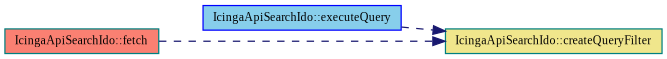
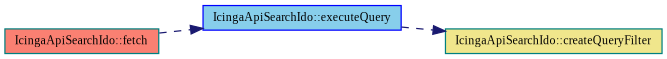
  digraph {
    fontname="Liberation Serif"
    rankdir=LR
    node [color=teal fontname="Liberation Serif" fontsize=10 shape=record style=filled]
    edge [color=midnightblue fontname="Liberation Serif" fontsize=10 labelfontname=FreeSans labelfontsize=10 style=dashed]
    n1 [fillcolor=salmon fontcolor=black height=0.2 label="IcingaApiSearchIdo::fetch" width=0.4]
    n2 [color=blue fillcolor=skyblue height=0.2 label="IcingaApiSearchIdo::executeQuery" width=0.4]
    n3 [fillcolor=khaki height=0.2 label="IcingaApiSearchIdo::createQueryFilter" width=0.4]
-   n1 -> n3
+   n1 -> n2
    n2 -> n3
  }
